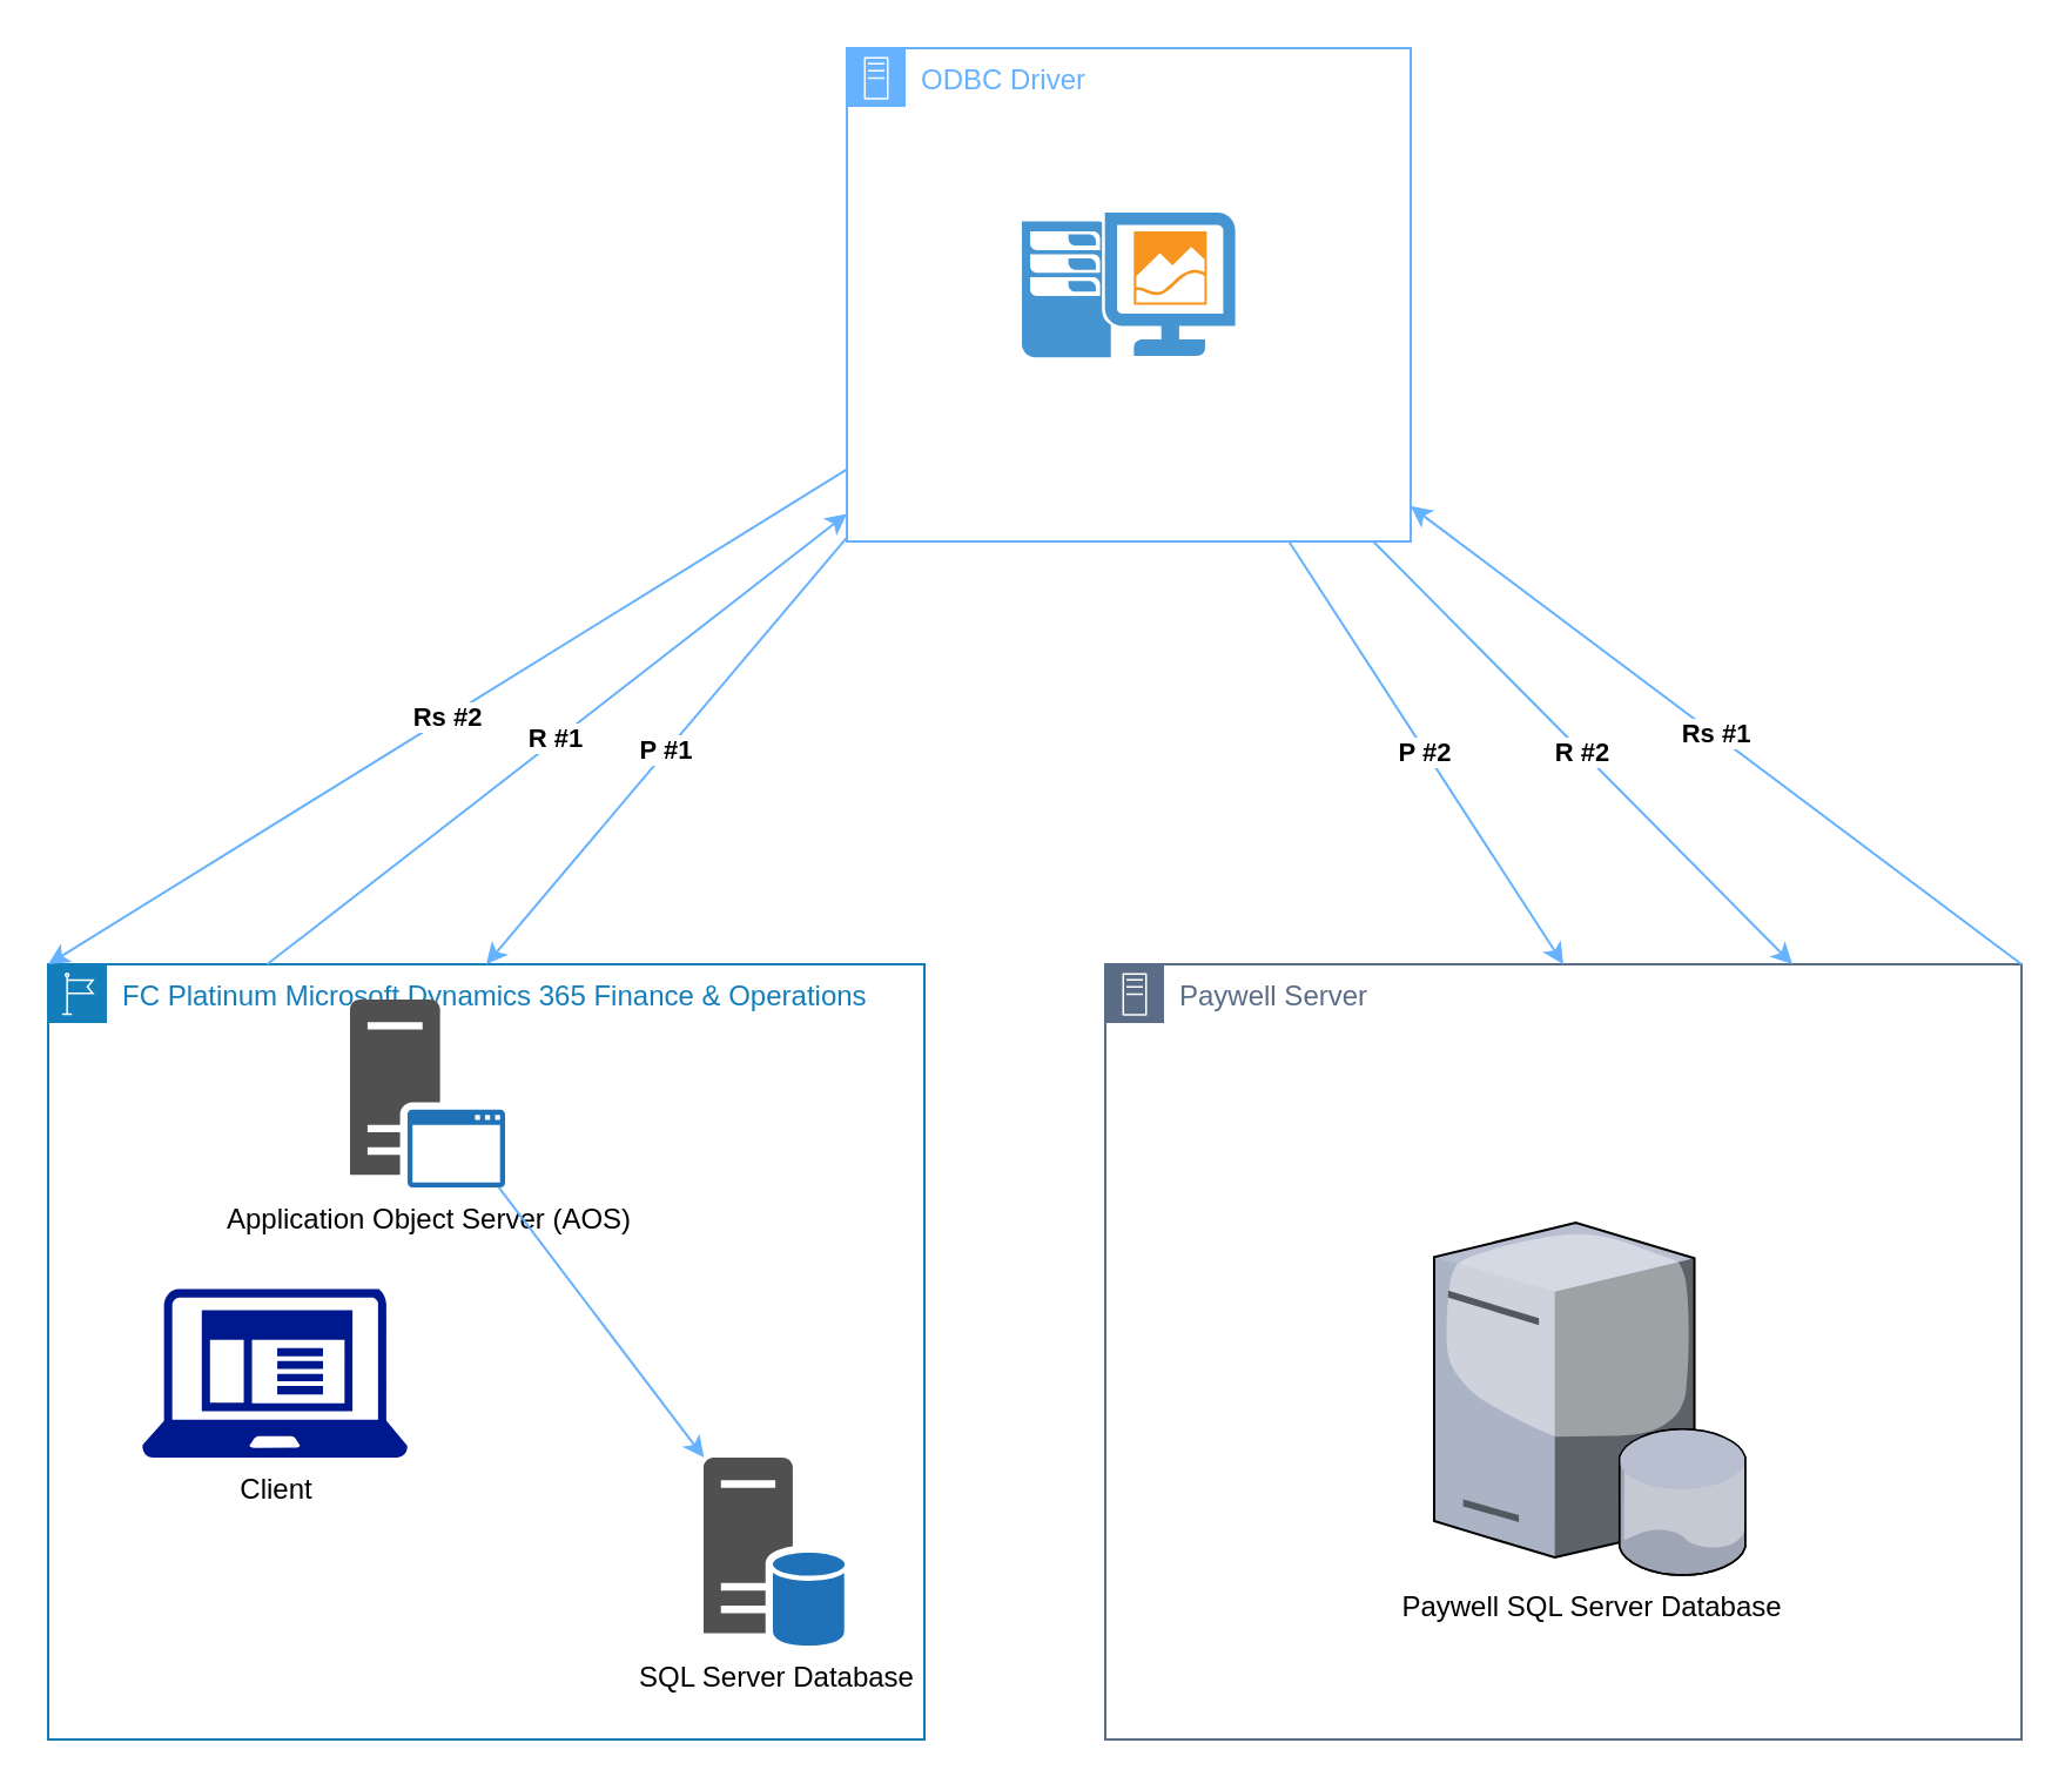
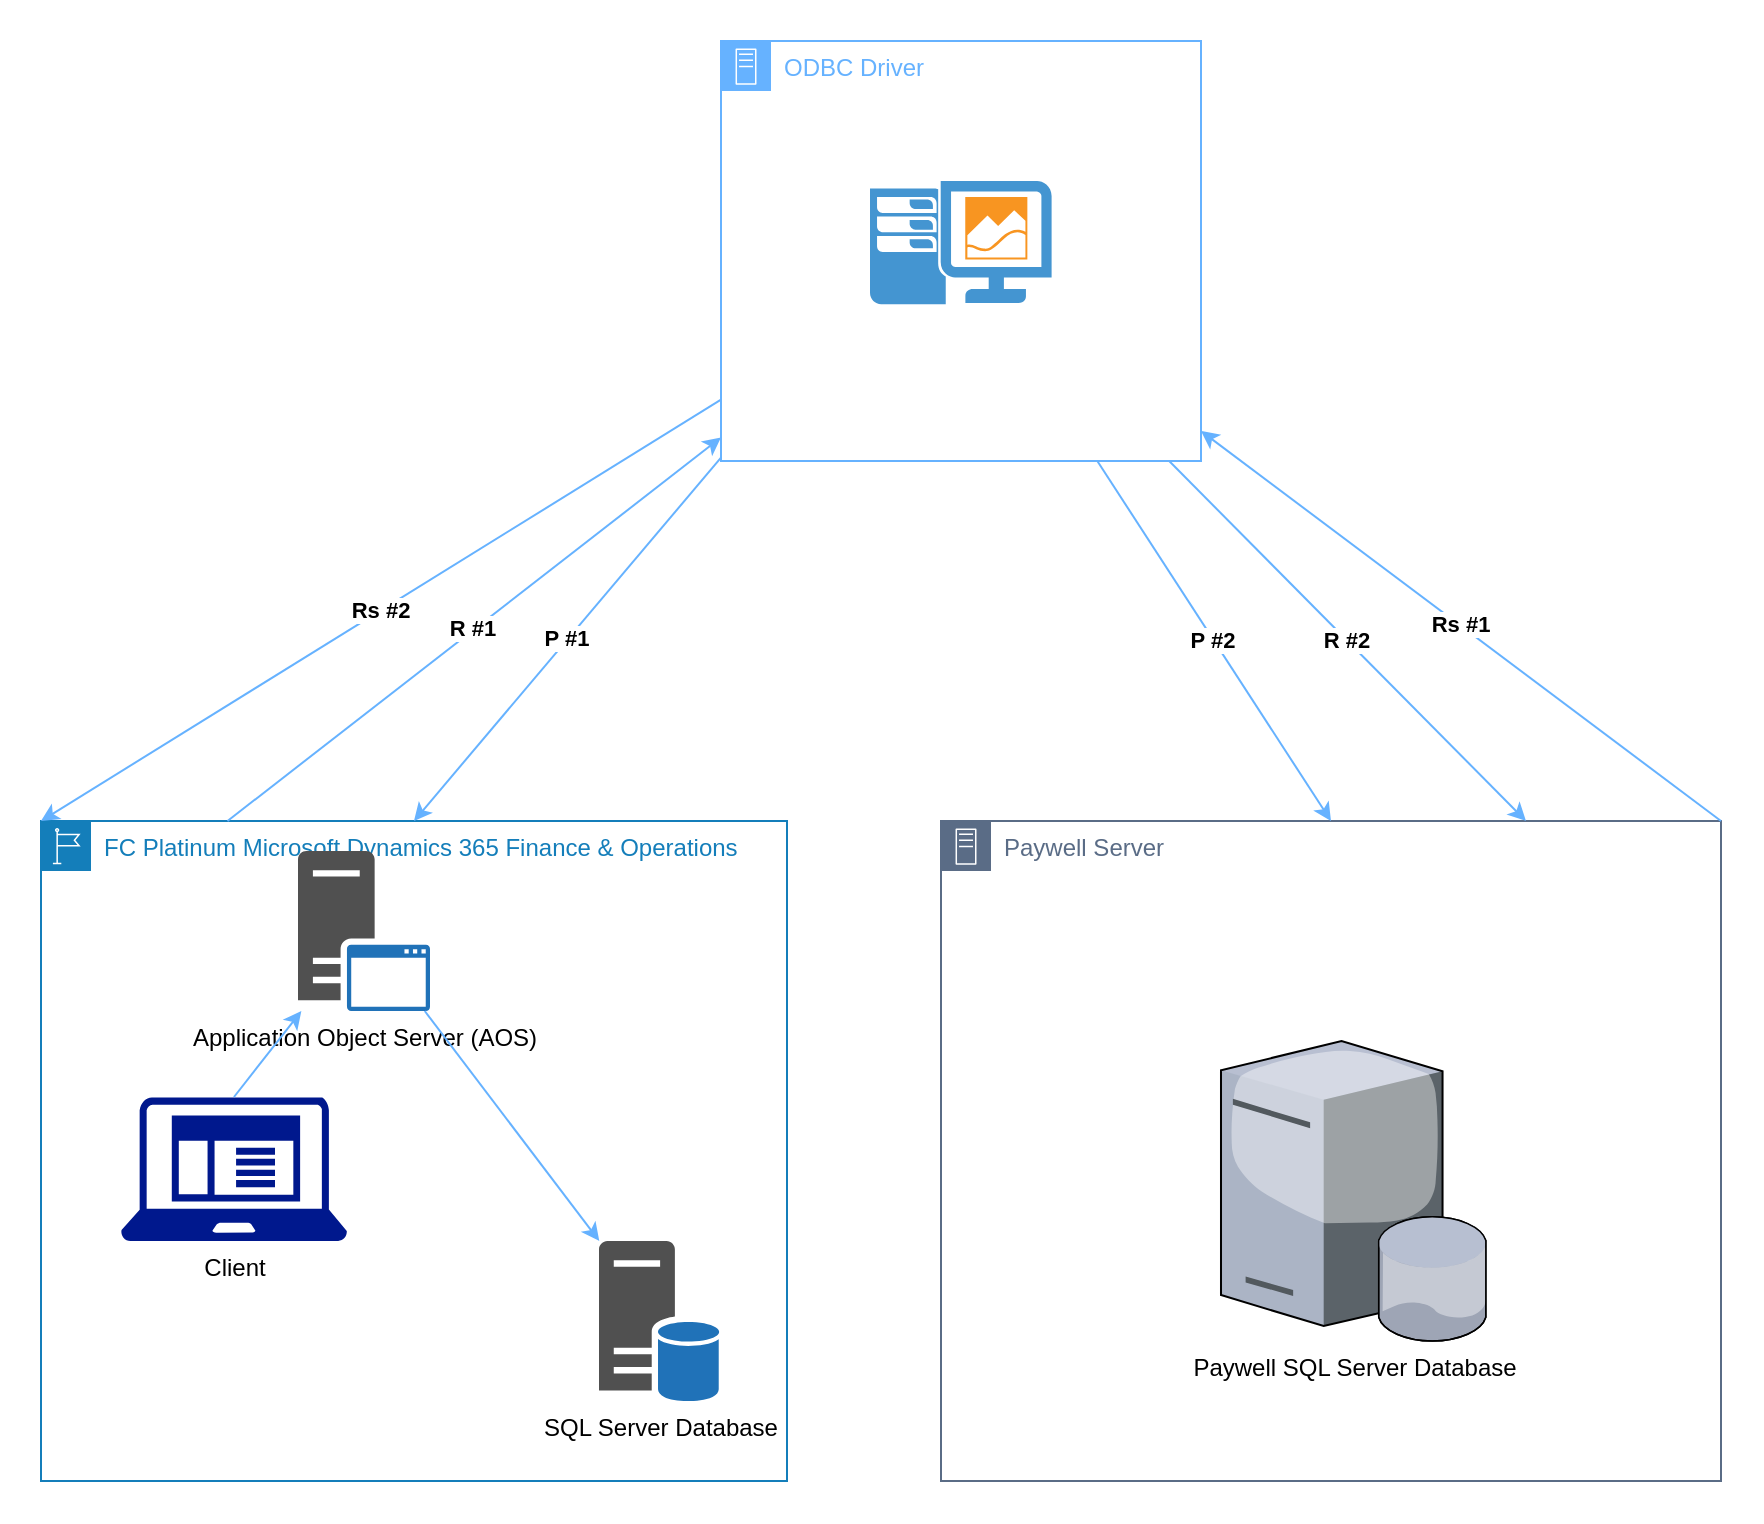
  <mxCell id="0" />
  <mxCell id="1" parent="0" />
  <mxCell id="2" value="FC Platinum Microsoft Dynamics 365 Finance &amp;amp; Operations" style="points=[[0,0],[0.25,0],[0.5,0],[0.75,0],[1,0],[1,0.25],[1,0.5],[1,0.75],[1,1],[0.75,1],[0.5,1],[0.25,1],[0,1],[0,0.75],[0,0.5],[0,0.25]];outlineConnect=0;gradientColor=none;html=1;whiteSpace=wrap;fontSize=12;fontStyle=0;shape=mxgraph.aws4.group;grIcon=mxgraph.aws4.group_region;strokeColor=#147EBA;fillColor=none;verticalAlign=top;align=left;spacingLeft=30;fontColor=#147EBA;dashed=0;" vertex="1" parent="1"><mxGeometry y="410" width="373" height="330" as="geometry" x="20" /></mxCell>
  <mxCell id="3" value="Application Object Server (AOS)" style="pointerEvents=1;shadow=0;dashed=0;html=1;strokeColor=none;fillColor=#505050;labelPosition=center;verticalLabelPosition=bottom;verticalAlign=top;outlineConnect=0;align=center;shape=mxgraph.office.servers.application_server_blue;" vertex="1" parent="1"><mxGeometry x="148.5" y="425" width="66" height="80" as="geometry" /></mxCell>
  <mxCell id="4" value="SQL Server Database" style="pointerEvents=1;shadow=0;dashed=0;html=1;strokeColor=none;fillColor=#505050;labelPosition=center;verticalLabelPosition=bottom;verticalAlign=top;outlineConnect=0;align=center;shape=mxgraph.office.servers.database_server_blue;" vertex="1" parent="1"><mxGeometry x="299" y="620" width="61" height="80" as="geometry" /></mxCell>
  <mxCell id="5" value="Paywell Server" style="points=[[0,0],[0.25,0],[0.5,0],[0.75,0],[1,0],[1,0.25],[1,0.5],[1,0.75],[1,1],[0.75,1],[0.5,1],[0.25,1],[0,1],[0,0.75],[0,0.5],[0,0.25]];outlineConnect=0;gradientColor=none;html=1;whiteSpace=wrap;fontSize=12;fontStyle=0;shape=mxgraph.aws4.group;grIcon=mxgraph.aws4.group_on_premise;strokeColor=#5A6C86;fillColor=none;verticalAlign=top;align=left;spacingLeft=30;fontColor=#5A6C86;dashed=0;" vertex="1" parent="1"><mxGeometry x="470" y="410" width="390" height="330" as="geometry" /></mxCell>
  <mxCell id="6" value="Paywell SQL Server Database" style="verticalLabelPosition=bottom;aspect=fixed;html=1;verticalAlign=top;strokeColor=none;align=center;outlineConnect=0;shape=mxgraph.citrix.database_server;" vertex="1" parent="1"><mxGeometry x="610" y="520" width="133" height="150" as="geometry" /></mxCell>
  <mxCell id="7" value="&lt;font color=&quot;#66b2ff&quot;&gt;ODBC Driver&lt;/font&gt;" style="outlineConnect=0;gradientColor=none;html=1;whiteSpace=wrap;fontSize=12;fontStyle=0;shape=mxgraph.aws4.group;grIcon=mxgraph.aws4.group_on_premise;strokeColor=#66B2FF;fillColor=none;verticalAlign=top;align=left;spacingLeft=30;fontColor=#AAB7B8;dashed=0;" vertex="1" parent="1"><mxGeometry x="360" y="20" width="240" height="210" as="geometry" /></mxCell>
  <mxCell id="8" value="&lt;b&gt;R #1&lt;/b&gt;" style="endArrow=classic;html=1;exitX=0.25;exitY=0;exitDx=0;exitDy=0;fillColor=#66B2FF;strokeColor=#66B2FF;" edge="1" parent="1" source="2" target="7"><mxGeometry width="50" height="50" relative="1" as="geometry"><mxPoint x="40" y="410" as="sourcePoint" /><mxPoint x="90" y="360" as="targetPoint" /></mxGeometry></mxCell>
  <mxCell id="9" value="&lt;b&gt;R #2&lt;/b&gt;" style="endArrow=classic;html=1;fillColor=#66B2FF;strokeColor=#66B2FF;entryX=0.75;entryY=0;entryDx=0;entryDy=0;" edge="1" parent="1" source="7" target="5"><mxGeometry width="50" height="50" relative="1" as="geometry"><mxPoint x="590" y="410" as="sourcePoint" /><mxPoint x="822.5" y="255" as="targetPoint" /></mxGeometry></mxCell>
  <mxCell id="10" value="&lt;b&gt;Rs #1&lt;/b&gt;" style="endArrow=classic;html=1;fillColor=#66B2FF;strokeColor=#66B2FF;exitX=1;exitY=0;exitDx=0;exitDy=0;" edge="1" parent="1" source="5" target="7"><mxGeometry width="50" height="50" relative="1" as="geometry"><mxPoint x="653" y="282.832" as="sourcePoint" /><mxPoint x="640" y="160" as="targetPoint" /></mxGeometry></mxCell>
  <mxCell id="11" value="&lt;font style=&quot;font-size: 11px&quot;&gt;&lt;b&gt;Rs #2&lt;/b&gt;&lt;/font&gt;" style="endArrow=classic;html=1;fillColor=#66B2FF;strokeColor=#66B2FF;entryX=0;entryY=0;entryDx=0;entryDy=0;" edge="1" parent="1" source="7" target="2"><mxGeometry width="50" height="50" relative="1" as="geometry"><mxPoint x="320" y="200" as="sourcePoint" /><mxPoint x="788.25" y="430" as="targetPoint" /></mxGeometry></mxCell>
  <mxCell id="12" value="" style="endArrow=classic;html=1;fillColor=#66B2FF;strokeColor=#66B2FF;" edge="1" parent="1" source="3" target="4"><mxGeometry width="50" height="50" relative="1" as="geometry"><mxPoint x="123.25" y="420" as="sourcePoint" /><mxPoint x="370" y="261.892" as="targetPoint" /></mxGeometry></mxCell>
  <mxCell id="13" value="Client" style="aspect=fixed;pointerEvents=1;shadow=0;dashed=0;html=1;strokeColor=none;labelPosition=center;verticalLabelPosition=bottom;verticalAlign=top;align=center;fillColor=#00188D;shape=mxgraph.mscae.enterprise.client_application" vertex="1" parent="1"><mxGeometry x="60" y="548" width="113" height="72" as="geometry" /></mxCell>
  <mxCell id="14" value="" style="shadow=0;dashed=0;html=1;strokeColor=none;fillColor=#4495D1;labelPosition=center;verticalLabelPosition=bottom;verticalAlign=top;align=center;outlineConnect=0;shape=mxgraph.veeam.one_client;" vertex="1" parent="1"><mxGeometry x="434.5" y="90" width="90.8" height="61.6" as="geometry" /></mxCell>
  <mxCell id="15" value="&lt;b&gt;P #1&lt;/b&gt;" style="endArrow=classic;html=1;exitX=0;exitY=0.992;exitDx=0;exitDy=0;fillColor=#66B2FF;strokeColor=#66B2FF;entryX=0.5;entryY=0;entryDx=0;entryDy=0;exitPerimeter=0;" edge="1" parent="1" source="7" target="2"><mxGeometry width="50" height="50" relative="1" as="geometry"><mxPoint x="370" y="228.252" as="sourcePoint" /><mxPoint x="123.25" y="420" as="targetPoint" /></mxGeometry></mxCell>
  <mxCell id="16" value="&lt;b&gt;P #2&lt;/b&gt;" style="endArrow=classic;html=1;fillColor=#66B2FF;strokeColor=#66B2FF;entryX=0.5;entryY=0;entryDx=0;entryDy=0;" edge="1" parent="1" source="7" target="5"><mxGeometry width="50" height="50" relative="1" as="geometry"><mxPoint x="403" y="420" as="sourcePoint" /><mxPoint x="380" y="238.252" as="targetPoint" /></mxGeometry></mxCell>
+ <mxCell id="17" value="" style="endArrow=classic;html=1;exitX=0.5;exitY=0;exitDx=0;exitDy=0;fillColor=#66B2FF;strokeColor=#66B2FF;exitPerimeter=0;" edge="1" parent="1" source="13" target="3"><mxGeometry width="50" height="50" relative="1" as="geometry"><mxPoint x="123.25" y="420" as="sourcePoint" /><mxPoint x="370" y="228.252" as="targetPoint" /></mxGeometry></mxCell>
